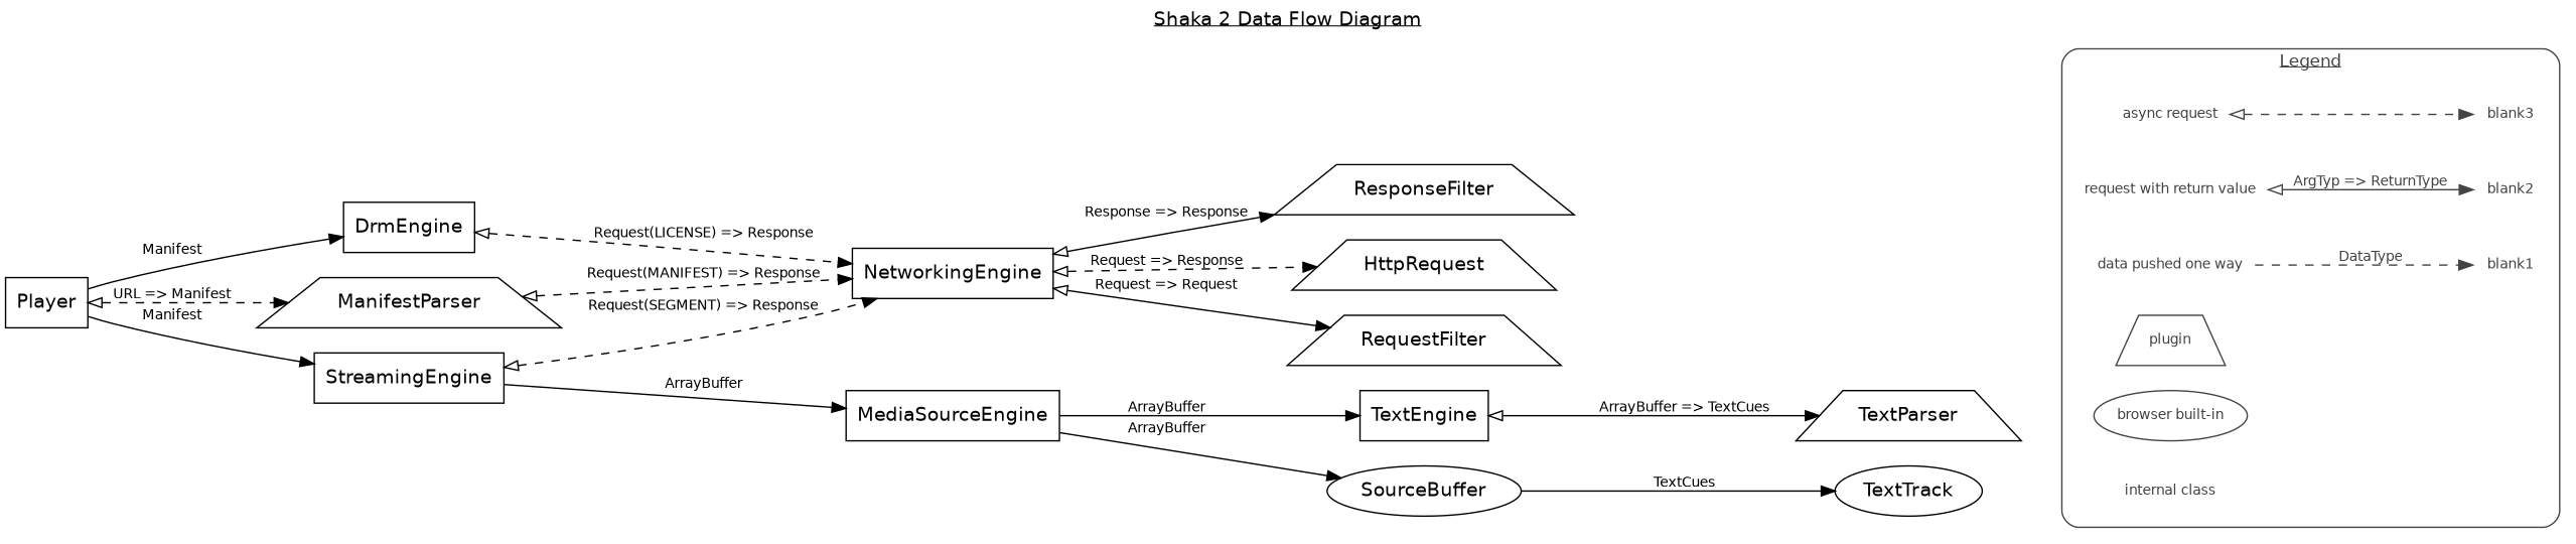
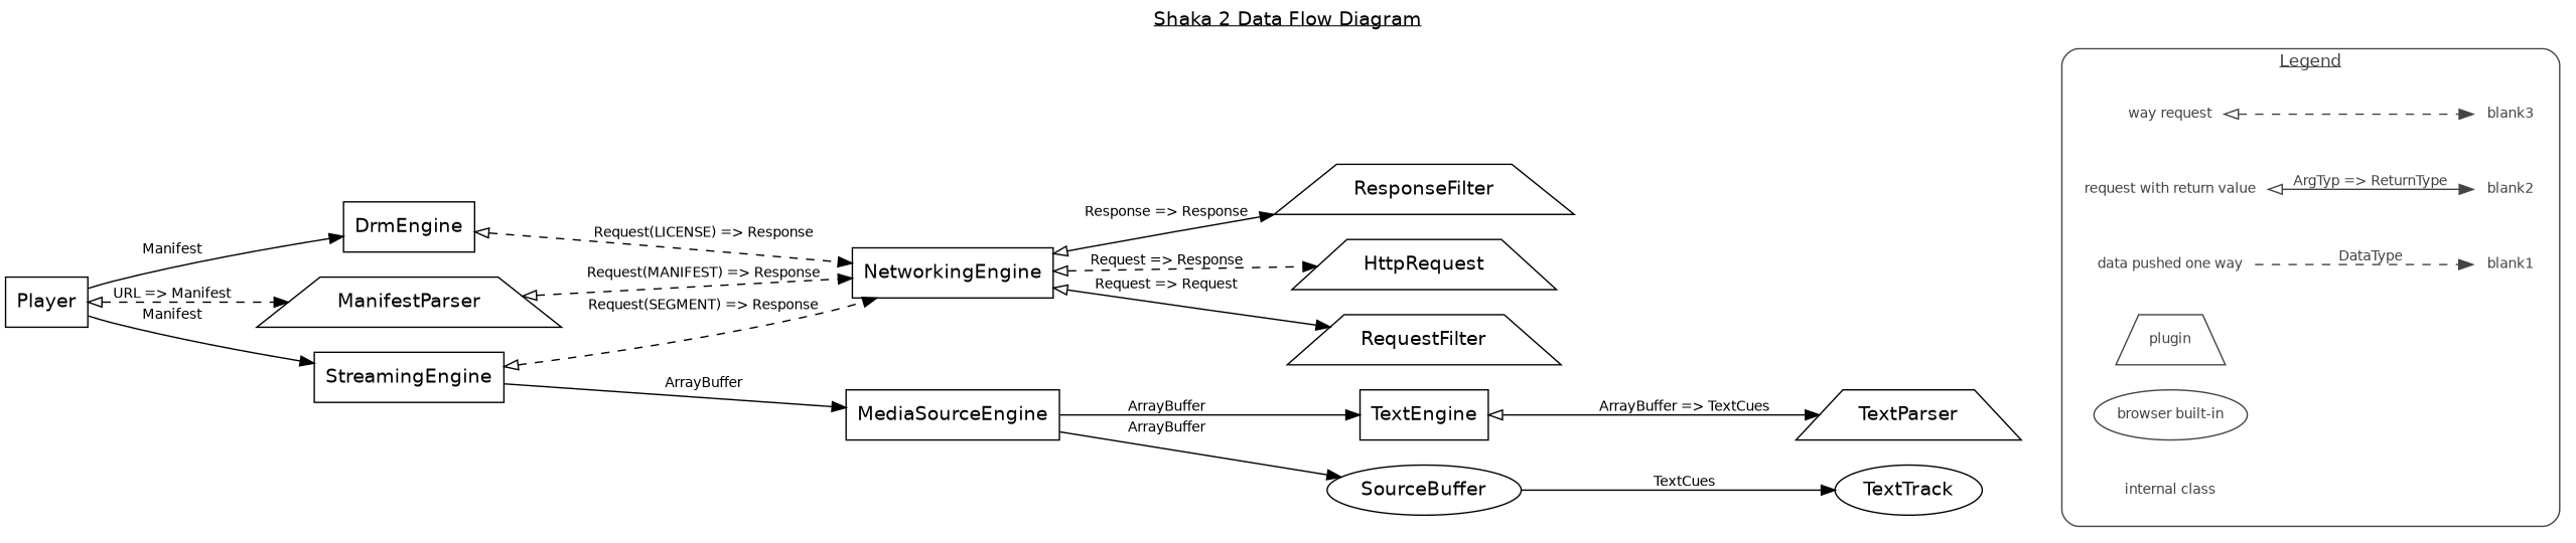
  digraph {
    fontname="DejaVu Sans"
    label=<<u>Shaka 2 Data Flow Diagram</u>>
    labelloc=t
    rankdir=LR
    node [fontname="DejaVu Sans" shape=plaintext]
    edge [arrowtail=onormal dir=both fontname="DejaVu Sans" fontsize=10]
    blank1 [color="#444444" fixedsize=true fontcolor="#444444" fontsize=10 height=0]
    blank2 [color="#444444" fixedsize=true fontcolor="#444444" fontsize=10 height=0]
    blank3 [color="#444444" fixedsize=true fontcolor="#444444" fontsize=10 height=0]
-   "async request" [color="#444444" fontcolor="#444444" fontsize=10]
+   "async request" [color="#444444" fontcolor="#444444" fontsize=10 label="way request"]
    "request with return value" [color="#444444" fontcolor="#444444" fontsize=10]
    "data pushed one way" [color="#444444" fontcolor="#444444" fontsize=10]
    plugin [color="#444444" fontcolor="#444444" fontsize=10 shape=trapezium]
    "browser built-in" [color="#444444" fontcolor="#444444" fontsize=10 shape=oval]
    "internal class" [color="#444444" fontcolor="#444444" fontsize=10]
    SourceBuffer [shape=oval]
    TextTrack [shape=oval]
    ManifestParser [shape=trapezium]
    NetworkingEngine [shape=rectangle]
    RequestFilter [shape=trapezium]
    ResponseFilter [shape=trapezium]
    HttpRequest [shape=trapezium]
    TextParser [shape=trapezium]
    Player [shape=rectangle]
    StreamingEngine [shape=rectangle]
    DrmEngine [shape=rectangle]
    MediaSourceEngine [shape=rectangle]
    TextEngine [shape=rectangle]
    subgraph cluster_1 {
      color="#444444"
      fontcolor="#444444"
      fontsize=12
      label=<<u>Legend</u>>
      style=rounded
      blank1
      blank2
      blank3
      "async request"
      "request with return value"
      "data pushed one way"
      plugin
      "browser built-in"
      "internal class"
    }
    "async request" -> blank3 [color="#444444" fontcolor="#444444" style=dashed]
    "request with return value" -> blank2 [color="#444444" fontcolor="#444444" label="ArgTyp => ReturnType"]
    "data pushed one way" -> blank1 [color="#444444" fontcolor="#444444" label=DataType style=dashed arrowtail="" dir=""]
    SourceBuffer -> TextTrack [label=TextCues arrowtail="" dir=""]
    TextTrack -> "internal class" [arrowhead=none style=invisible arrowtail="" dir=""]
    ManifestParser -> NetworkingEngine [label="Request(MANIFEST) => Response" style=dashed]
    NetworkingEngine -> RequestFilter [label="Request => Request"]
    NetworkingEngine -> ResponseFilter [label="Response => Response"]
    NetworkingEngine -> HttpRequest [label="Request => Response" style=dashed]
    Player -> ManifestParser [label="URL => Manifest" style=dashed]
    Player -> StreamingEngine [label=Manifest arrowtail="" dir=""]
    Player -> DrmEngine [label=Manifest arrowtail="" dir=""]
    StreamingEngine -> NetworkingEngine [label="Request(SEGMENT) => Response" style=dashed]
    StreamingEngine -> MediaSourceEngine [label=ArrayBuffer arrowtail="" dir=""]
    DrmEngine -> NetworkingEngine [label="Request(LICENSE) => Response" style=dashed]
    MediaSourceEngine -> SourceBuffer [label=ArrayBuffer arrowtail="" dir=""]
    MediaSourceEngine -> TextEngine [label=ArrayBuffer arrowtail="" dir=""]
    TextEngine -> TextParser [label="ArrayBuffer => TextCues"]
  }
